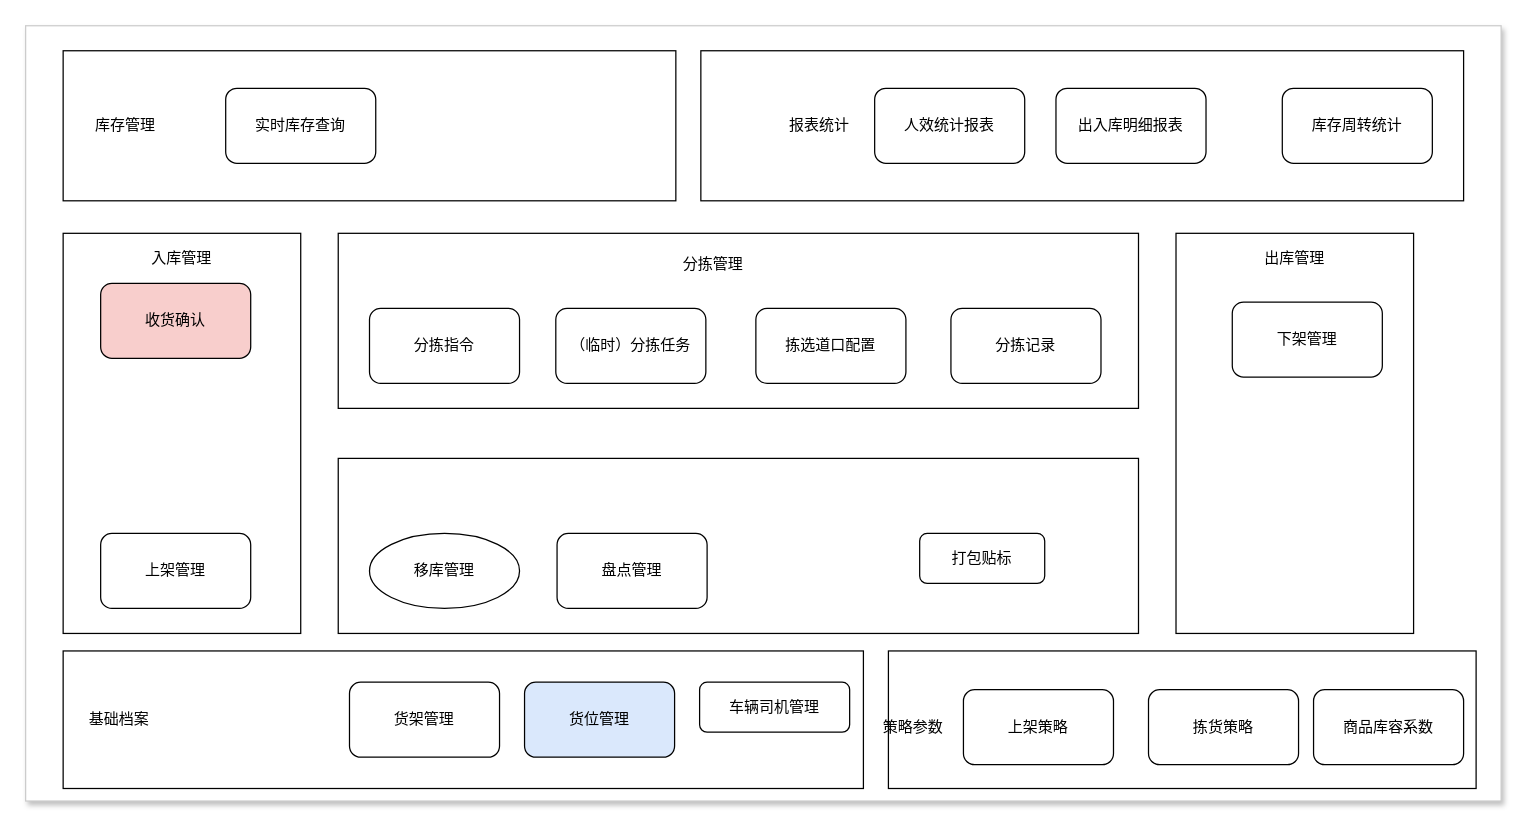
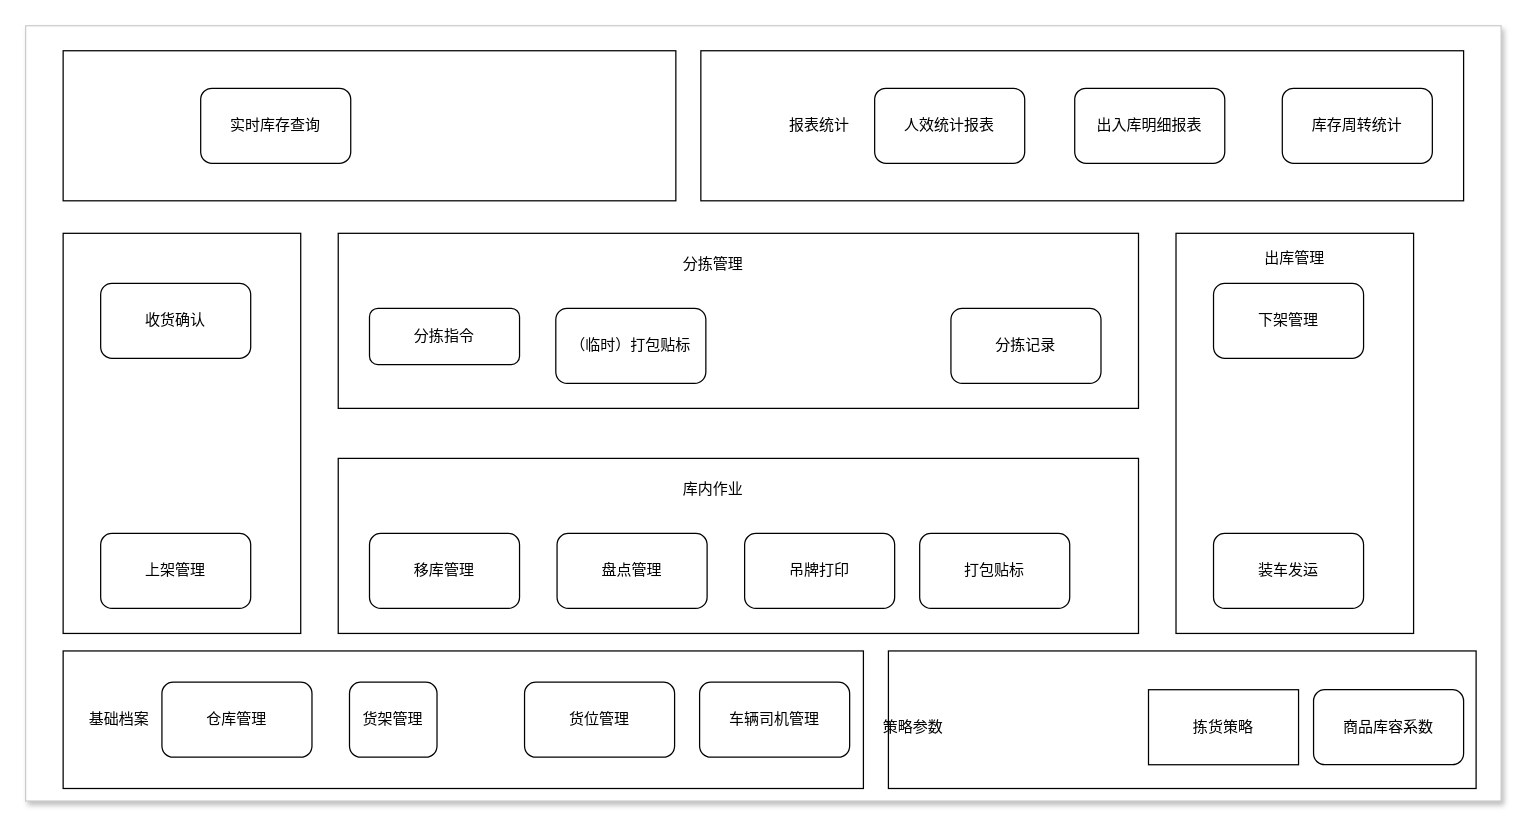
  <mxCell id="0" />
  <mxCell id="1" parent="0" />
  <mxCell id="2" value="" style="rounded=0;whiteSpace=wrap;html=1;strokeColor=#CCCCCC;shadow=1;" vertex="1" parent="1"><mxGeometry x="20" y="20" width="1180" height="620" as="geometry" /></mxCell>
  <mxCell id="3" value="" style="rounded=0;whiteSpace=wrap;html=1;" vertex="1" parent="1"><mxGeometry x="50" y="186" width="190" height="320" as="geometry" /></mxCell>
- <mxCell id="4" value="入库管理" style="text;html=1;align=center;verticalAlign=middle;whiteSpace=wrap;rounded=0;" vertex="1" parent="1"><mxGeometry x="115" y="191" width="60" height="30" as="geometry" /></mxCell>
- <mxCell id="5" value="收货确认" style="rounded=1;whiteSpace=wrap;html=1;fillColor=#f8cecc;" vertex="1" parent="1"><mxGeometry x="80" y="226" width="120" height="60" as="geometry" /></mxCell>
+ <mxCell id="5" value="收货确认" style="rounded=1;whiteSpace=wrap;html=1;" vertex="1" parent="1"><mxGeometry x="80" y="226" width="120" height="60" as="geometry" /></mxCell>
  <mxCell id="6" value="上架管理" style="rounded=1;whiteSpace=wrap;html=1;" vertex="1" parent="1"><mxGeometry x="80" y="426" width="120" height="60" as="geometry" /></mxCell>
  <mxCell id="7" value="" style="rounded=0;whiteSpace=wrap;html=1;" vertex="1" parent="1"><mxGeometry x="270" y="186" width="640" height="140" as="geometry" /></mxCell>
  <mxCell id="8" value="分拣管理" style="text;html=1;align=center;verticalAlign=middle;whiteSpace=wrap;rounded=0;" vertex="1" parent="1"><mxGeometry x="540" y="196" width="60" height="30" as="geometry" /></mxCell>
- <mxCell id="9" value="分拣指令" style="rounded=1;whiteSpace=wrap;html=1;" vertex="1" parent="1"><mxGeometry x="295" y="246" width="120" height="60" as="geometry" /></mxCell>
- <mxCell id="10" value="拣选道口配置" style="rounded=1;whiteSpace=wrap;html=1;" vertex="1" parent="1"><mxGeometry x="604" y="246" width="120" height="60" as="geometry" /></mxCell>
- <mxCell id="11" value="（临时）分拣任务" style="rounded=1;whiteSpace=wrap;html=1;" vertex="1" parent="1"><mxGeometry x="444" y="246" width="120" height="60" as="geometry" /></mxCell>
+ <mxCell id="9" value="分拣指令" style="rounded=1;whiteSpace=wrap;html=1;" vertex="1" parent="1"><mxGeometry x="295" y="246" width="120" height="45" as="geometry" /></mxCell>
+ <mxCell id="11" value="（临时）打包贴标" style="rounded=1;whiteSpace=wrap;html=1;" vertex="1" parent="1"><mxGeometry x="444" y="246" width="120" height="60" as="geometry" /></mxCell>
  <mxCell id="12" value="分拣记录" style="rounded=1;whiteSpace=wrap;html=1;" vertex="1" parent="1"><mxGeometry x="760" y="246" width="120" height="60" as="geometry" /></mxCell>
  <mxCell id="13" value="" style="rounded=0;whiteSpace=wrap;html=1;" vertex="1" parent="1"><mxGeometry x="270" y="366" width="640" height="140" as="geometry" /></mxCell>
- <mxCell id="15" value="移库管理" style="ellipse;whiteSpace=wrap;html=1;" vertex="1" parent="1"><mxGeometry x="295" y="426" width="120" height="60" as="geometry" /></mxCell>
+ <mxCell id="14" value="库内作业" style="text;html=1;align=center;verticalAlign=middle;whiteSpace=wrap;rounded=0;" vertex="1" parent="1"><mxGeometry x="540" y="376" width="60" height="30" as="geometry" /></mxCell>
+ <mxCell id="15" value="移库管理" style="rounded=1;whiteSpace=wrap;html=1;" vertex="1" parent="1"><mxGeometry x="295" y="426" width="120" height="60" as="geometry" /></mxCell>
  <mxCell id="16" value="盘点管理" style="rounded=1;whiteSpace=wrap;html=1;" vertex="1" parent="1"><mxGeometry x="445" y="426" width="120" height="60" as="geometry" /></mxCell>
- <mxCell id="17" value="打包贴标" style="rounded=1;whiteSpace=wrap;html=1;" vertex="1" parent="1"><mxGeometry x="735" y="426" width="100" height="40" as="geometry" /></mxCell>
+ <mxCell id="17" value="打包贴标" style="rounded=1;whiteSpace=wrap;html=1;" vertex="1" parent="1"><mxGeometry x="735" y="426" width="120" height="60" as="geometry" /></mxCell>
+ <mxCell id="18" value="吊牌打印" style="rounded=1;whiteSpace=wrap;html=1;" vertex="1" parent="1"><mxGeometry x="595" y="426" width="120" height="60" as="geometry" /></mxCell>
  <mxCell id="19" value="" style="rounded=0;whiteSpace=wrap;html=1;" vertex="1" parent="1"><mxGeometry x="940" y="186" width="190" height="320" as="geometry" /></mxCell>
  <mxCell id="20" value="出库管理" style="text;html=1;align=center;verticalAlign=middle;whiteSpace=wrap;rounded=0;" vertex="1" parent="1"><mxGeometry x="1005" y="191" width="60" height="30" as="geometry" /></mxCell>
- <mxCell id="21" value="下架管理" style="rounded=1;whiteSpace=wrap;html=1;" vertex="1" parent="1"><mxGeometry x="985" y="241" width="120" height="60" as="geometry" /></mxCell>
+ <mxCell id="21" value="下架管理" style="rounded=1;whiteSpace=wrap;html=1;" vertex="1" parent="1"><mxGeometry x="970" y="226" width="120" height="60" as="geometry" /></mxCell>
+ <mxCell id="22" value="装车发运" style="rounded=1;whiteSpace=wrap;html=1;" vertex="1" parent="1"><mxGeometry x="970" y="426" width="120" height="60" as="geometry" /></mxCell>
  <mxCell id="23" value="" style="rounded=0;whiteSpace=wrap;html=1;" vertex="1" parent="1"><mxGeometry x="560" y="40" width="610" height="120" as="geometry" /></mxCell>
  <mxCell id="24" value="报表统计" style="text;html=1;align=center;verticalAlign=middle;whiteSpace=wrap;rounded=0;" vertex="1" parent="1"><mxGeometry x="625" y="85" width="60" height="30" as="geometry" /></mxCell>
  <mxCell id="25" value="人效统计报表" style="rounded=1;whiteSpace=wrap;html=1;" vertex="1" parent="1"><mxGeometry x="699" y="70" width="120" height="60" as="geometry" /></mxCell>
- <mxCell id="26" value="出入库明细报表" style="rounded=1;whiteSpace=wrap;html=1;" vertex="1" parent="1"><mxGeometry x="844" y="70" width="120" height="60" as="geometry" /></mxCell>
+ <mxCell id="26" value="出入库明细报表" style="rounded=1;whiteSpace=wrap;html=1;" vertex="1" parent="1"><mxGeometry x="859" y="70" width="120" height="60" as="geometry" /></mxCell>
  <mxCell id="27" value="库存周转统计" style="rounded=1;whiteSpace=wrap;html=1;" vertex="1" parent="1"><mxGeometry x="1025" y="70" width="120" height="60" as="geometry" /></mxCell>
  <mxCell id="28" value="" style="rounded=0;whiteSpace=wrap;html=1;" vertex="1" parent="1"><mxGeometry x="50" y="40" width="490" height="120" as="geometry" /></mxCell>
- <mxCell id="29" value="库存管理" style="text;html=1;align=center;verticalAlign=middle;whiteSpace=wrap;rounded=0;" vertex="1" parent="1"><mxGeometry x="70" y="85" width="60" height="30" as="geometry" /></mxCell>
- <mxCell id="30" value="实时库存查询" style="rounded=1;whiteSpace=wrap;html=1;" vertex="1" parent="1"><mxGeometry x="180" y="70" width="120" height="60" as="geometry" /></mxCell>
+ <mxCell id="30" value="实时库存查询" style="rounded=1;whiteSpace=wrap;html=1;" vertex="1" parent="1"><mxGeometry x="160" y="70" width="120" height="60" as="geometry" /></mxCell>
  <mxCell id="31" value="" style="rounded=0;whiteSpace=wrap;html=1;" vertex="1" parent="1"><mxGeometry x="50" y="520" width="640" height="110" as="geometry" /></mxCell>
  <mxCell id="32" value="基础档案" style="text;html=1;align=center;verticalAlign=middle;whiteSpace=wrap;rounded=0;" vertex="1" parent="1"><mxGeometry x="65" y="560" width="60" height="30" as="geometry" /></mxCell>
- <mxCell id="34" value="货架管理" style="rounded=1;whiteSpace=wrap;html=1;" vertex="1" parent="1"><mxGeometry x="279" y="545" width="120" height="60" as="geometry" /></mxCell>
- <mxCell id="35" value="货位管理" style="rounded=1;whiteSpace=wrap;html=1;fillColor=#dae8fc;" vertex="1" parent="1"><mxGeometry x="419" y="545" width="120" height="60" as="geometry" /></mxCell>
- <mxCell id="36" value="车辆司机管理" style="rounded=1;whiteSpace=wrap;html=1;" vertex="1" parent="1"><mxGeometry x="559" y="545" width="120" height="40" as="geometry" /></mxCell>
+ <mxCell id="33" value="仓库管理" style="rounded=1;whiteSpace=wrap;html=1;" vertex="1" parent="1"><mxGeometry x="129" y="545" width="120" height="60" as="geometry" /></mxCell>
+ <mxCell id="34" value="货架管理" style="rounded=1;whiteSpace=wrap;html=1;" vertex="1" parent="1"><mxGeometry x="279" y="545" width="70" height="60" as="geometry" /></mxCell>
+ <mxCell id="35" value="货位管理" style="rounded=1;whiteSpace=wrap;html=1;" vertex="1" parent="1"><mxGeometry x="419" y="545" width="120" height="60" as="geometry" /></mxCell>
+ <mxCell id="36" value="车辆司机管理" style="rounded=1;whiteSpace=wrap;html=1;" vertex="1" parent="1"><mxGeometry x="559" y="545" width="120" height="60" as="geometry" /></mxCell>
  <mxCell id="37" value="" style="rounded=0;whiteSpace=wrap;html=1;" vertex="1" parent="1"><mxGeometry x="710" y="520" width="470" height="110" as="geometry" /></mxCell>
  <mxCell id="38" value="策略参数" style="text;html=1;align=center;verticalAlign=middle;whiteSpace=wrap;rounded=0;" vertex="1" parent="1"><mxGeometry x="700" y="566" width="60" height="30" as="geometry" /></mxCell>
- <mxCell id="39" value="上架策略" style="rounded=1;whiteSpace=wrap;html=1;" vertex="1" parent="1"><mxGeometry x="770" y="551" width="120" height="60" as="geometry" /></mxCell>
  <mxCell id="40" value="商品库容系数" style="rounded=1;whiteSpace=wrap;html=1;" vertex="1" parent="1"><mxGeometry x="1050" y="551" width="120" height="60" as="geometry" /></mxCell>
- <mxCell id="41" value="拣货策略" style="rounded=1;whiteSpace=wrap;html=1;" vertex="1" parent="1"><mxGeometry x="918" y="551" width="120" height="60" as="geometry" /></mxCell>
+ <mxCell id="41" value="拣货策略" style="whiteSpace=wrap;html=1;rounded=0;" vertex="1" parent="1"><mxGeometry x="918" y="551" width="120" height="60" as="geometry" /></mxCell>
